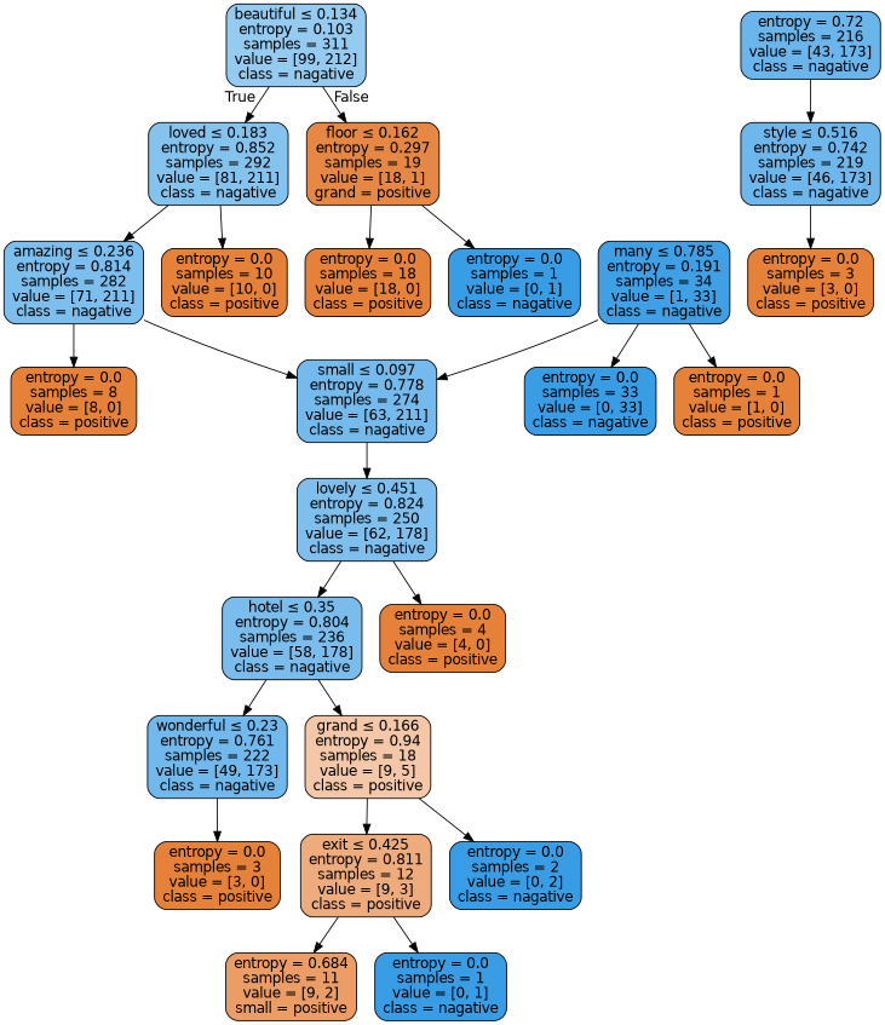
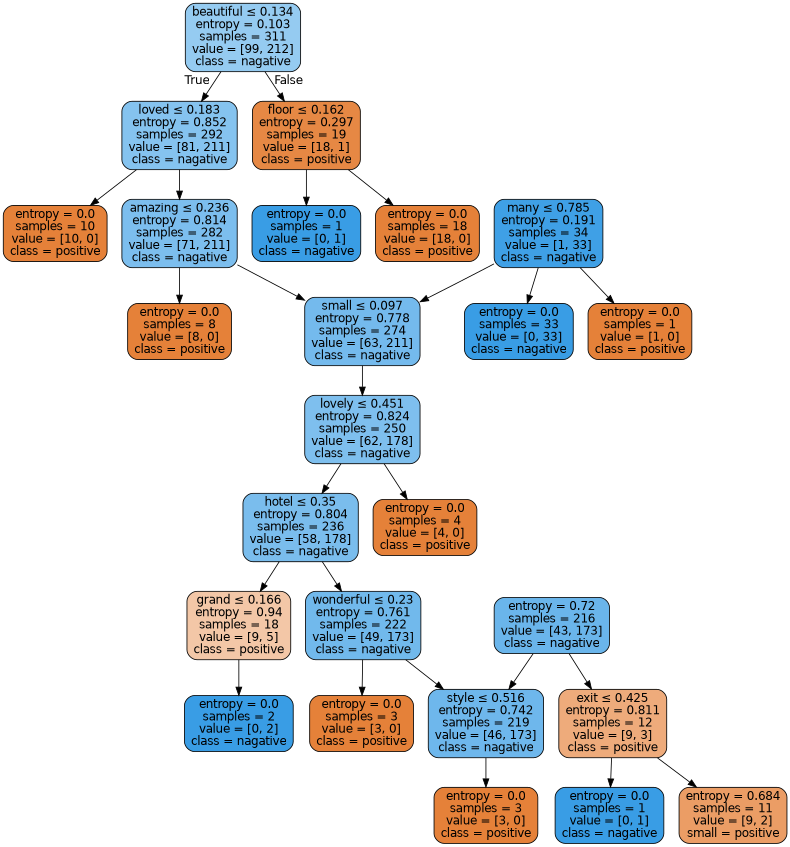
  digraph {
    node [color=black fillcolor="#e58139" fontname=helvetica shape=box style="filled, rounded"]
    edge [fontname=helvetica]
    n1 [fillcolor="#95cbf1" label=<beautiful &le; 0.134<br/>entropy = 0.103<br/>samples = 311<br/>value = [99, 212]<br/>class = nagative>]
    n2 [fillcolor="#85c3ef" label=<loved &le; 0.183<br/>entropy = 0.852<br/>samples = 292<br/>value = [81, 211]<br/>class = nagative>]
-   n3 [fillcolor="#e68844" label=<floor &le; 0.162<br/>entropy = 0.297<br/>samples = 19<br/>value = [18, 1]<br/>grand = positive>]
+   n3 [fillcolor="#e68844" label=<floor &le; 0.162<br/>entropy = 0.297<br/>samples = 19<br/>value = [18, 1]<br/>class = positive>]
    n4 [fillcolor="#7cbeee" label=<amazing &le; 0.236<br/>entropy = 0.814<br/>samples = 282<br/>value = [71, 211]<br/>class = nagative>]
    n5 [label=<entropy = 0.0<br/>samples = 10<br/>value = [10, 0]<br/>class = positive>]
    n6 [label=<entropy = 0.0<br/>samples = 18<br/>value = [18, 0]<br/>class = positive>]
    n7 [fillcolor="#399de5" label=<entropy = 0.0<br/>samples = 1<br/>value = [0, 1]<br/>class = nagative>]
    n8 [fillcolor="#74baed" label=<small &le; 0.097<br/>entropy = 0.778<br/>samples = 274<br/>value = [63, 211]<br/>class = nagative>]
    n9 [label=<entropy = 0.0<br/>samples = 8<br/>value = [8, 0]<br/>class = positive>]
    n10 [fillcolor="#7ebfee" label=<lovely &le; 0.451<br/>entropy = 0.824<br/>samples = 250<br/>value = [62, 178]<br/>class = nagative>]
    n11 [fillcolor="#7abded" label=<hotel &le; 0.35<br/>entropy = 0.804<br/>samples = 236<br/>value = [58, 178]<br/>class = nagative>]
    n12 [label=<entropy = 0.0<br/>samples = 4<br/>value = [4, 0]<br/>class = positive>]
    n13 [fillcolor="#3fa0e6" label=<many &le; 0.785<br/>entropy = 0.191<br/>samples = 34<br/>value = [1, 33]<br/>class = nagative>]
    n14 [fillcolor="#399de5" label=<entropy = 0.0<br/>samples = 33<br/>value = [0, 33]<br/>class = nagative>]
    n15 [label=<entropy = 0.0<br/>samples = 1<br/>value = [1, 0]<br/>class = positive>]
    n16 [fillcolor="#71b9ec" label=<wonderful &le; 0.23<br/>entropy = 0.761<br/>samples = 222<br/>value = [49, 173]<br/>class = nagative>]
    n17 [fillcolor="#f3c7a7" label=<grand &le; 0.166<br/>entropy = 0.94<br/>samples = 18<br/>value = [9, 5]<br/>class = positive>]
    n18 [fillcolor="#6eb7ec" label=<style &le; 0.516<br/>entropy = 0.742<br/>samples = 219<br/>value = [46, 173]<br/>class = nagative>]
    n19 [label=<entropy = 0.0<br/>samples = 3<br/>value = [3, 0]<br/>class = positive>]
    n20 [fillcolor="#eeab7b" label=<exit &le; 0.425<br/>entropy = 0.811<br/>samples = 12<br/>value = [9, 3]<br/>class = positive>]
    n21 [fillcolor="#399de5" label=<entropy = 0.0<br/>samples = 2<br/>value = [0, 2]<br/>class = nagative>]
    n22 [label=<entropy = 0.0<br/>samples = 3<br/>value = [3, 0]<br/>class = positive>]
    n23 [fillcolor="#6ab5eb" label=<entropy = 0.72<br/>samples = 216<br/>value = [43, 173]<br/>class = nagative>]
    n24 [fillcolor="#eb9d65" label=<entropy = 0.684<br/>samples = 11<br/>value = [9, 2]<br/>small = positive>]
    n25 [fillcolor="#399de5" label=<entropy = 0.0<br/>samples = 1<br/>value = [0, 1]<br/>class = nagative>]
    n1 -> n2 [headlabel=True labelangle=45 labeldistance=2.5]
    n1 -> n3 [headlabel=False labelangle=-45 labeldistance=2.5]
    n2 -> n4
    n2 -> n5
    n3 -> n6
    n3 -> n7
    n4 -> n8
    n4 -> n9
    n8 -> n10
    n10 -> n11
    n10 -> n12
    n11 -> n16
    n11 -> n17
    n13 -> n8
    n13 -> n14
    n13 -> n15
+   n16 -> n18
    n16 -> n19
-   n17 -> n20
+   n23 -> n20
    n17 -> n21
    n18 -> n22
    n20 -> n24
    n20 -> n25
    n23 -> n18
  }
